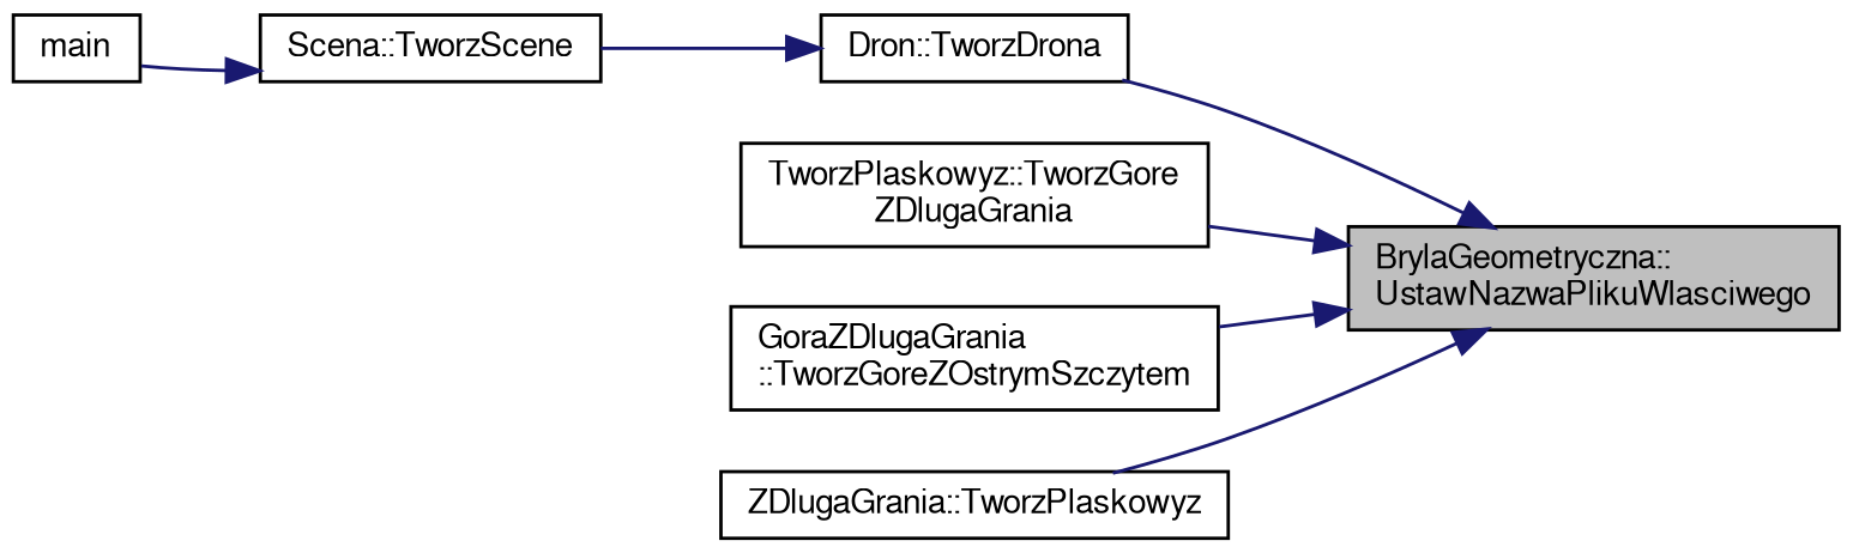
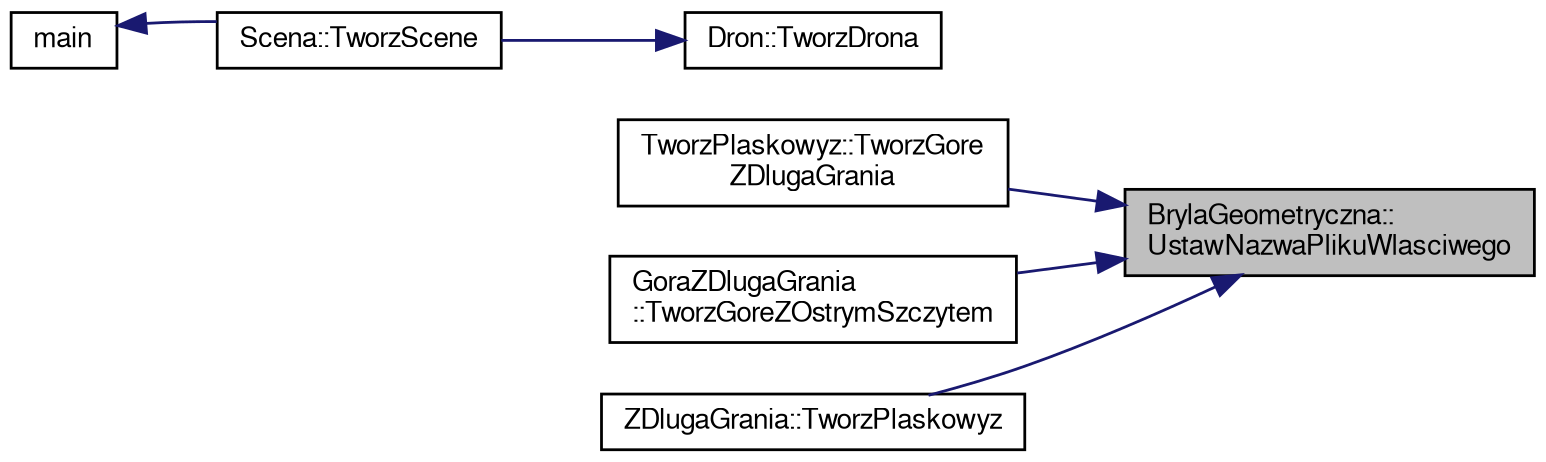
  digraph {
    rankdir=RL
    node [color=black fillcolor=white fontname=FreeSans fontsize=10 shape=record style=filled]
    edge [color=midnightblue dir=back fontname=FreeSans fontsize=10 labelfontname=FreeSans labelfontsize=10 style=solid]
    n1 [fillcolor=grey75 fontcolor=black height=0.2 label="BrylaGeometryczna::\lUstawNazwaPlikuWlasciwego" width=0.4]
    n2 [height=0.2 label="Dron::TworzDrona" width=0.4]
    n3 [height=0.2 label="TworzPlaskowyz::TworzGore\lZDlugaGrania" width=0.4]
    n4 [height=0.2 label="GoraZDlugaGrania\l::TworzGoreZOstrymSzczytem" width=0.4]
    n5 [height=0.2 label="ZDlugaGrania::TworzPlaskowyz" width=0.4]
    n6 [height=0.2 label="Scena::TworzScene" width=0.4]
    n7 [height=0.2 label=main width=0.4]
-   n1 -> n2
    n1 -> n3
    n1 -> n4
    n1 -> n5
    n2 -> n6
-   n6 -> n7
+   n7 -> n6
  }
